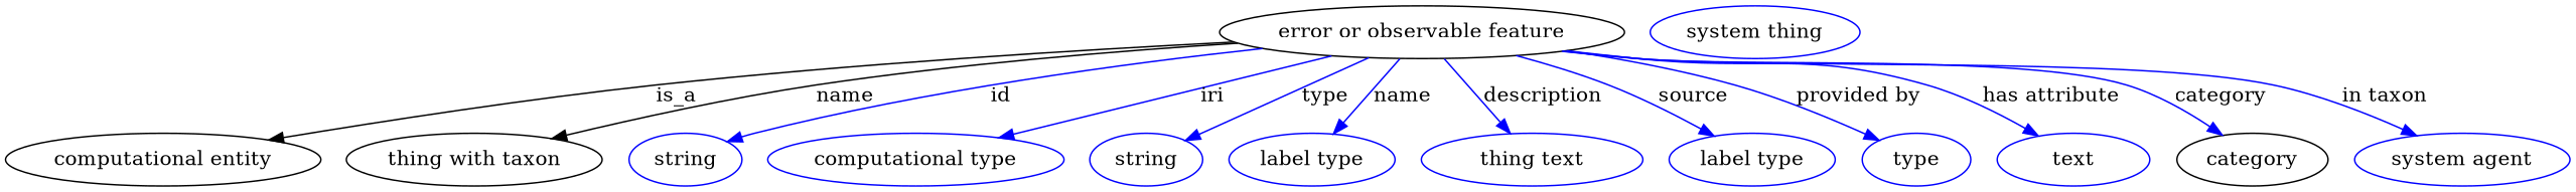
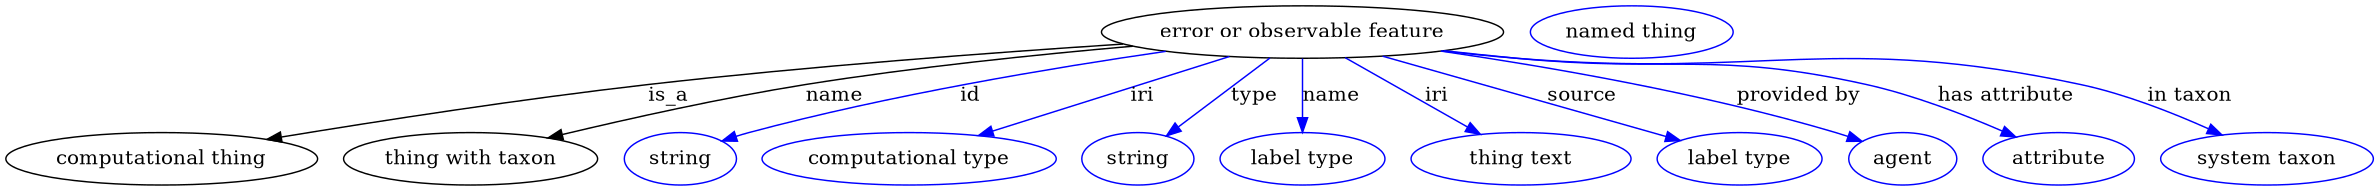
  digraph {
    node [color=blue]
    edge [color=blue style=solid]
    n1 [height=0.5 label="error or observable feature" width=3.8274 color=""]
-   "computational entity" [height=0.5 width=2.9789 color=""]
+   "computational entity" [height=0.5 width=2.9789 label="computational thing" color=""]
    "thing with taxon" [height=0.5 width=2.4192 color=""]
    n4 [height=0.5 label=string width=1.0652]
    n5 [height=0.5 label="computational type" width=1.2277]
    n6 [height=0.5 label=string width=1.0652]
    n7 [height=0.5 label="label type" width=1.5707]
    n8 [height=0.5 label="thing text" width=2.0943]
    n9 [height=0.5 label="label type" width=1.5707]
-   n10 [height=0.5 label=type width=1.0291]
-   n11 [height=0.5 label=text width=1.4443]
-   category [height=0.5 width=1.4263 color=""]
-   n13 [height=0.5 label="system agent" width=2.022]
-   n14 [height=0.5 label="system thing" width=1.9318]
+   n10 [height=0.5 label=agent width=1.0291]
+   n11 [height=0.5 label=attribute width=1.4443]
+   n13 [height=0.5 label="system taxon" width=2.022]
+   n14 [height=0.5 label="named thing" width=1.9318]
    n1 -> "computational entity" [label=is_a color="" style=""]
    n1 -> "thing with taxon" [label=name color="" style=""]
    n1 -> n4 [label=id]
    n1 -> n5 [label=iri]
    n1 -> n6 [label=type]
    n1 -> n7 [label=name]
-   n1 -> n8 [label=description]
+   n1 -> n8 [label=iri]
    n1 -> n9 [label=source]
    n1 -> n10 [label="provided by"]
    n1 -> n11 [label="has attribute"]
-   n1 -> category [label=category]
    n1 -> n13 [label="in taxon"]
  }
